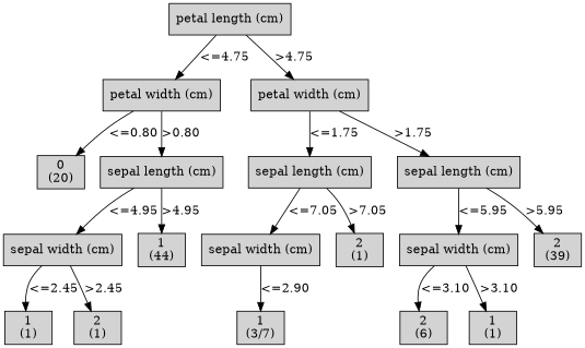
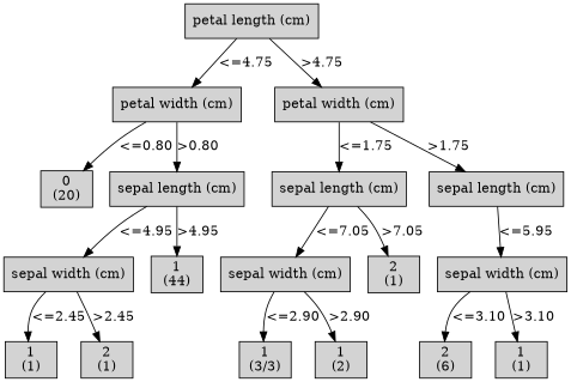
  digraph {
    node [shape=box style=filled weight=4]
    n1 [label="petal length (cm)\n" weight=1]
    n2 [label="petal width (cm)\n" weight=2]
    n3 [label="petal width (cm)\n" weight=2]
    n4 [label="0\n(20)\n" weight=3]
    n5 [label="sepal length (cm)\n" weight=3]
    n6 [label="sepal length (cm)\n" weight=3]
    n7 [label="sepal length (cm)\n" weight=3]
    n8 [label="sepal width (cm)\n"]
    n9 [label="1\n(44)\n"]
    n10 [label="sepal width (cm)\n"]
    n11 [label="2\n(1)\n"]
    n12 [label="sepal width (cm)\n"]
-   n13 [label="2\n(39)\n"]
    n14 [label="1\n(1)\n" weight=5]
    n15 [label="2\n(1)\n" weight=5]
-   n16 [label="1\n(3/7)\n" weight=5]
+   n16 [label="1\n(3/3)\n" weight=5]
+   n17 [label="1\n(2)\n" weight=5]
    n18 [label="2\n(6)\n" weight=5]
    n19 [label="1\n(1)\n" weight=5]
    subgraph sub_1 {
      rank=same
      n1
    }
    subgraph sub_2 {
      rank=same
      n2
      n3
    }
    subgraph sub_3 {
      rank=same
      n4
      n5
      n6
      n7
    }
    subgraph sub_4 {
      rank=same
      n8
      n9
      n10
      n11
      n12
-     n13
    }
    subgraph sub_5 {
      rank=same
      n14
      n15
      n16
+     n17
      n18
      n19
    }
    n1 -> n2 [label="<=4.75"]
    n1 -> n3 [label=">4.75"]
    n2 -> n4 [label="<=0.80"]
    n2 -> n5 [label=">0.80"]
    n3 -> n6 [label="<=1.75"]
    n3 -> n7 [label=">1.75"]
    n5 -> n8 [label="<=4.95"]
    n5 -> n9 [label=">4.95"]
    n6 -> n10 [label="<=7.05"]
    n6 -> n11 [label=">7.05"]
    n7 -> n12 [label="<=5.95"]
-   n7 -> n13 [label=">5.95"]
    n8 -> n14 [label="<=2.45"]
    n8 -> n15 [label=">2.45"]
    n10 -> n16 [label="<=2.90"]
+   n10 -> n17 [label=">2.90"]
    n12 -> n18 [label="<=3.10"]
    n12 -> n19 [label=">3.10"]
  }
